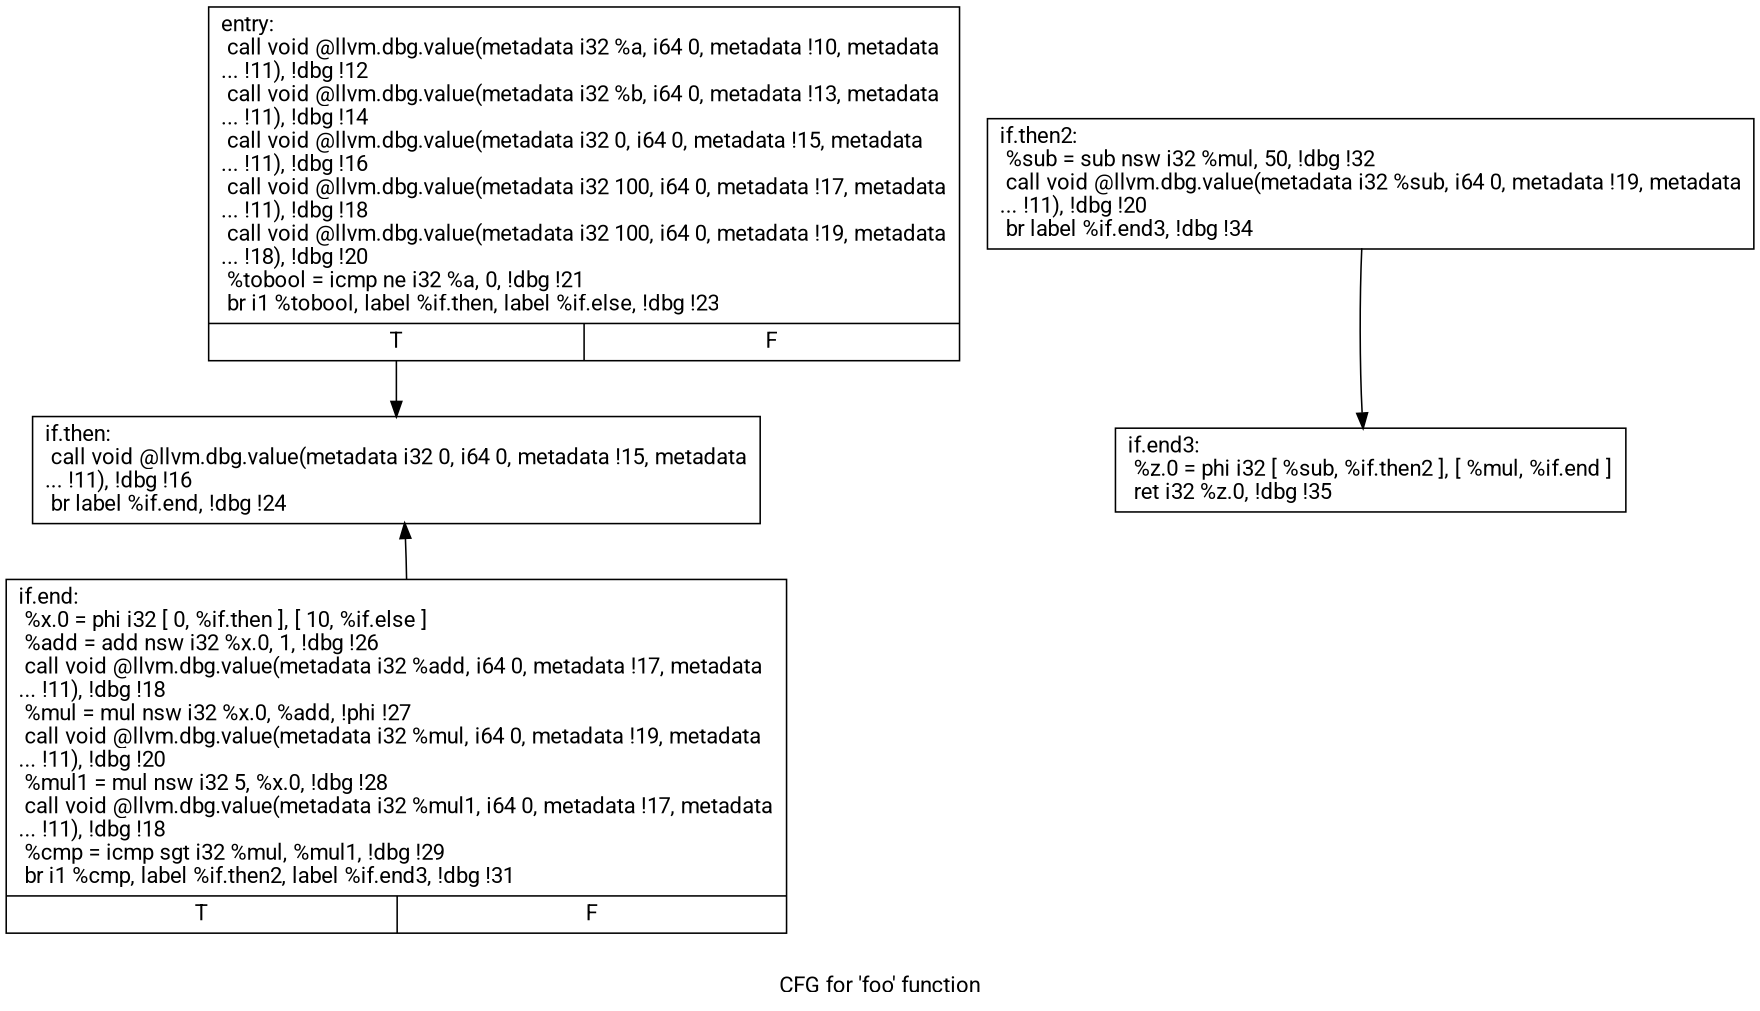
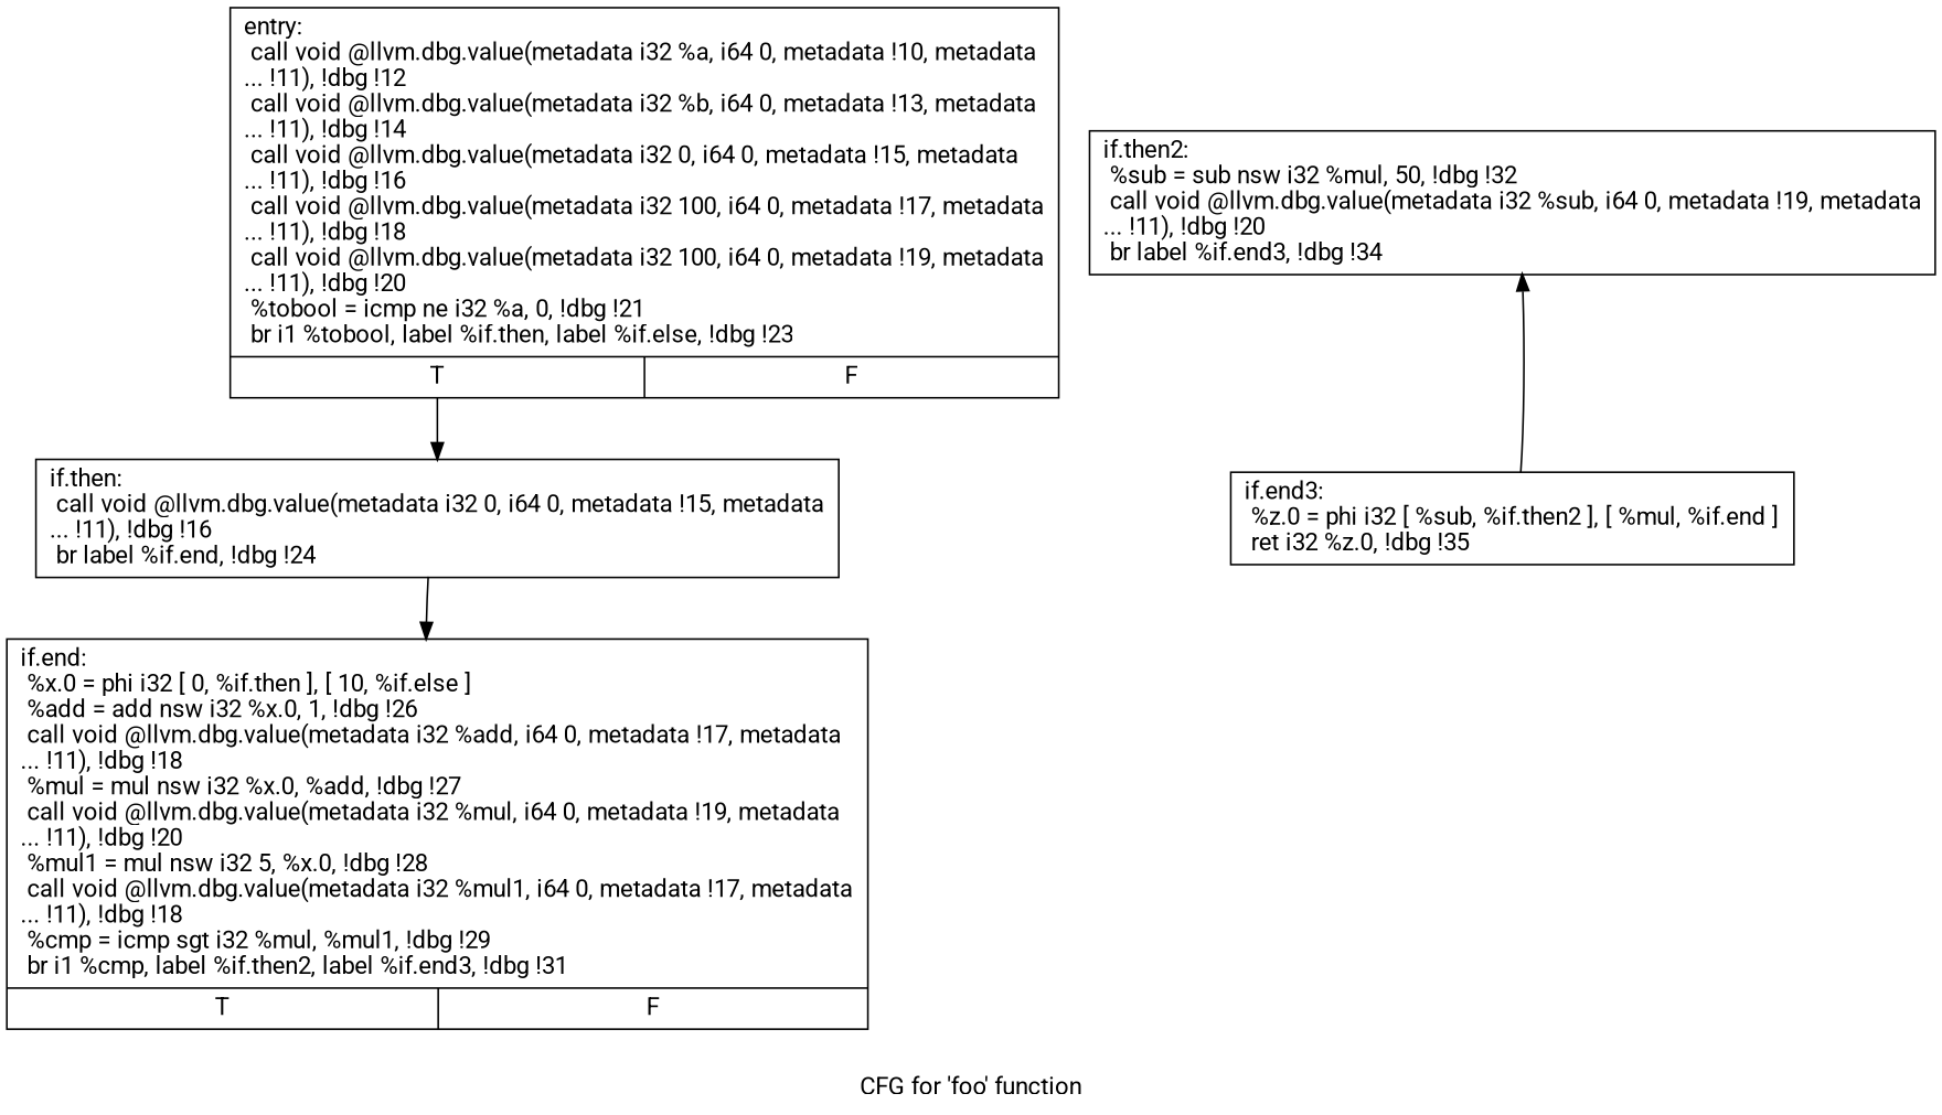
  digraph {
    fontname=Roboto
    label="CFG for 'foo' function"
    node [fontname=Roboto shape=record]
    edge [fontname=Roboto]
-   n1 [label="{entry:\l  call void @llvm.dbg.value(metadata i32 %a, i64 0, metadata !10, metadata\l... !11), !dbg !12\l  call void @llvm.dbg.value(metadata i32 %b, i64 0, metadata !13, metadata\l... !11), !dbg !14\l  call void @llvm.dbg.value(metadata i32 0, i64 0, metadata !15, metadata\l... !11), !dbg !16\l  call void @llvm.dbg.value(metadata i32 100, i64 0, metadata !17, metadata\l... !11), !dbg !18\l  call void @llvm.dbg.value(metadata i32 100, i64 0, metadata !19, metadata\l... !18), !dbg !20\l  %tobool = icmp ne i32 %a, 0, !dbg !21\l  br i1 %tobool, label %if.then, label %if.else, !dbg !23\l|{<s0>T|<s1>F}}"]
+   n1 [label="{entry:\l  call void @llvm.dbg.value(metadata i32 %a, i64 0, metadata !10, metadata\l... !11), !dbg !12\l  call void @llvm.dbg.value(metadata i32 %b, i64 0, metadata !13, metadata\l... !11), !dbg !14\l  call void @llvm.dbg.value(metadata i32 0, i64 0, metadata !15, metadata\l... !11), !dbg !16\l  call void @llvm.dbg.value(metadata i32 100, i64 0, metadata !17, metadata\l... !11), !dbg !18\l  call void @llvm.dbg.value(metadata i32 100, i64 0, metadata !19, metadata\l... !11), !dbg !20\l  %tobool = icmp ne i32 %a, 0, !dbg !21\l  br i1 %tobool, label %if.then, label %if.else, !dbg !23\l|{<s0>T|<s1>F}}"]
    n2 [label="{if.then:                                          \l  call void @llvm.dbg.value(metadata i32 0, i64 0, metadata !15, metadata\l... !11), !dbg !16\l  br label %if.end, !dbg !24\l}"]
-   n3 [label="{if.end:                                           \l  %x.0 = phi i32 [ 0, %if.then ], [ 10, %if.else ]\l  %add = add nsw i32 %x.0, 1, !dbg !26\l  call void @llvm.dbg.value(metadata i32 %add, i64 0, metadata !17, metadata\l... !11), !dbg !18\l  %mul = mul nsw i32 %x.0, %add, !phi !27\l  call void @llvm.dbg.value(metadata i32 %mul, i64 0, metadata !19, metadata\l... !11), !dbg !20\l  %mul1 = mul nsw i32 5, %x.0, !dbg !28\l  call void @llvm.dbg.value(metadata i32 %mul1, i64 0, metadata !17, metadata\l... !11), !dbg !18\l  %cmp = icmp sgt i32 %mul, %mul1, !dbg !29\l  br i1 %cmp, label %if.then2, label %if.end3, !dbg !31\l|{<s0>T|<s1>F}}"]
+   n3 [label="{if.end:                                           \l  %x.0 = phi i32 [ 0, %if.then ], [ 10, %if.else ]\l  %add = add nsw i32 %x.0, 1, !dbg !26\l  call void @llvm.dbg.value(metadata i32 %add, i64 0, metadata !17, metadata\l... !11), !dbg !18\l  %mul = mul nsw i32 %x.0, %add, !dbg !27\l  call void @llvm.dbg.value(metadata i32 %mul, i64 0, metadata !19, metadata\l... !11), !dbg !20\l  %mul1 = mul nsw i32 5, %x.0, !dbg !28\l  call void @llvm.dbg.value(metadata i32 %mul1, i64 0, metadata !17, metadata\l... !11), !dbg !18\l  %cmp = icmp sgt i32 %mul, %mul1, !dbg !29\l  br i1 %cmp, label %if.then2, label %if.end3, !dbg !31\l|{<s0>T|<s1>F}}"]
    n4 [label="{if.then2:                                         \l  %sub = sub nsw i32 %mul, 50, !dbg !32\l  call void @llvm.dbg.value(metadata i32 %sub, i64 0, metadata !19, metadata\l... !11), !dbg !20\l  br label %if.end3, !dbg !34\l}"]
    n5 [label="{if.end3:                                          \l  %z.0 = phi i32 [ %sub, %if.then2 ], [ %mul, %if.end ]\l  ret i32 %z.0, !dbg !35\l}"]
    n1 -> n2 [tailport=s0]
-   n3 -> n2
-   n4 -> n5
+   n2 -> n3
+   n5 -> n4
  }
